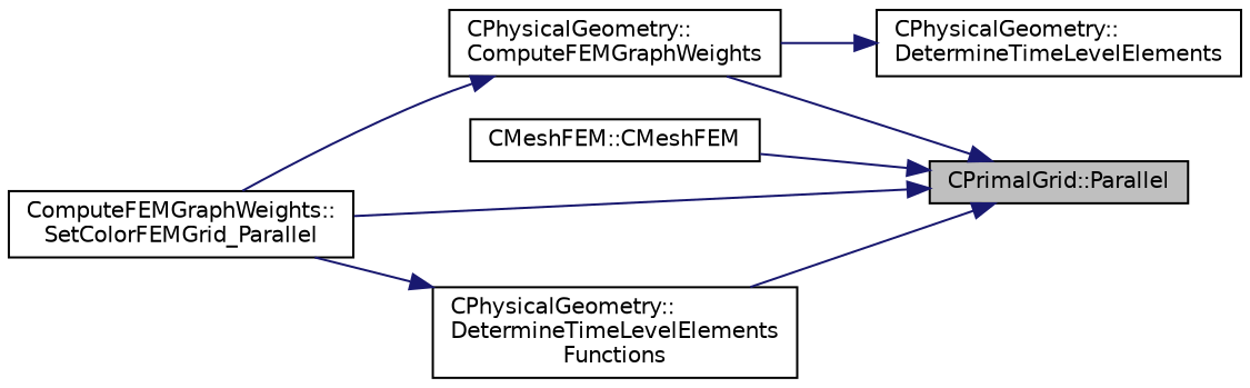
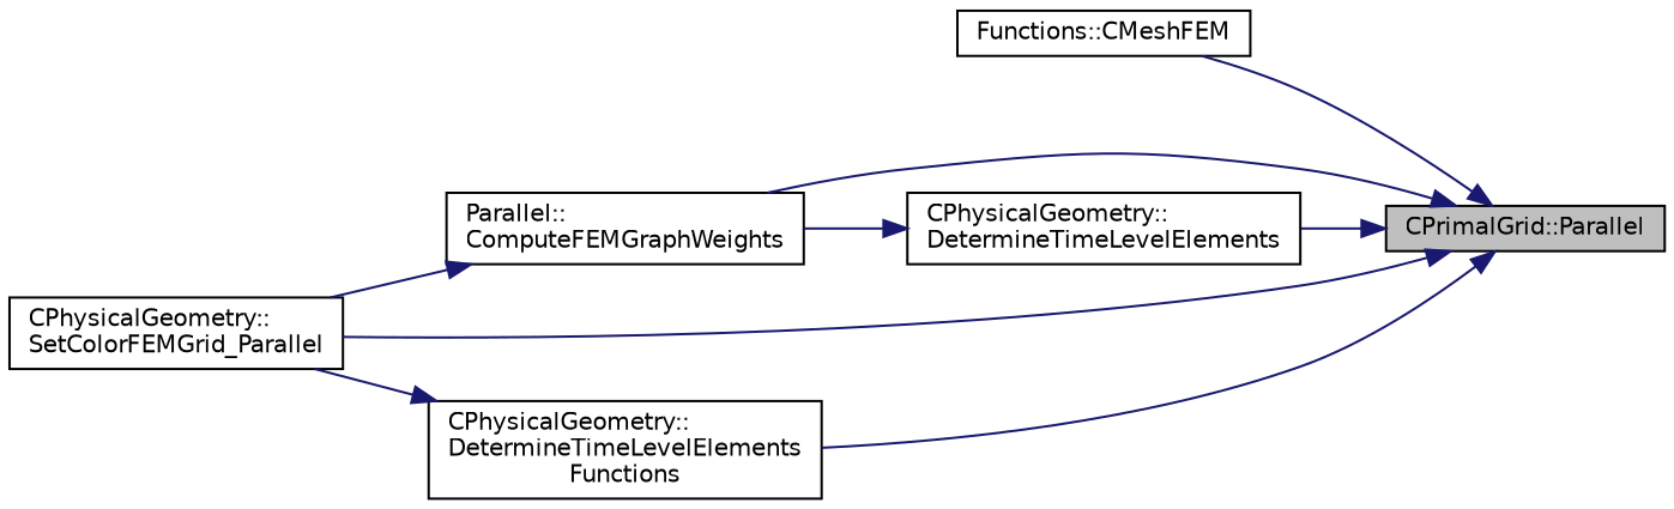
  digraph {
    rankdir=RL
    node [color=black fillcolor=white fontname=Helvetica fontsize=10 shape=record style=filled]
    edge [color=midnightblue dir=back fontname=Helvetica fontsize=10 labelfontname=Helvetica labelfontsize=10 style=solid]
    n1 [fillcolor=grey75 fontcolor=black height=0.2 label="CPrimalGrid::Parallel" width=0.4]
-   n2 [height=0.2 label="CMeshFEM::CMeshFEM" width=0.4]
-   n3 [height=0.2 label="CPhysicalGeometry::\lComputeFEMGraphWeights" width=0.4]
-   n4 [height=0.2 label="ComputeFEMGraphWeights::\lSetColorFEMGrid_Parallel" width=0.4]
+   n2 [height=0.2 label="Functions::CMeshFEM" width=0.4]
+   n3 [height=0.2 label="Parallel::\lComputeFEMGraphWeights" width=0.4]
+   n4 [height=0.2 label="CPhysicalGeometry::\lSetColorFEMGrid_Parallel" width=0.4]
    n5 [height=0.2 label="CPhysicalGeometry::\lDetermineTimeLevelElements\lFunctions" width=0.4]
    n6 [height=0.2 label="CPhysicalGeometry::\lDetermineTimeLevelElements" width=0.4]
    n1 -> n2
    n1 -> n3
    n1 -> n4
    n1 -> n5
+   n1 -> n6
    n3 -> n4
    n5 -> n4
    n6 -> n3
  }
